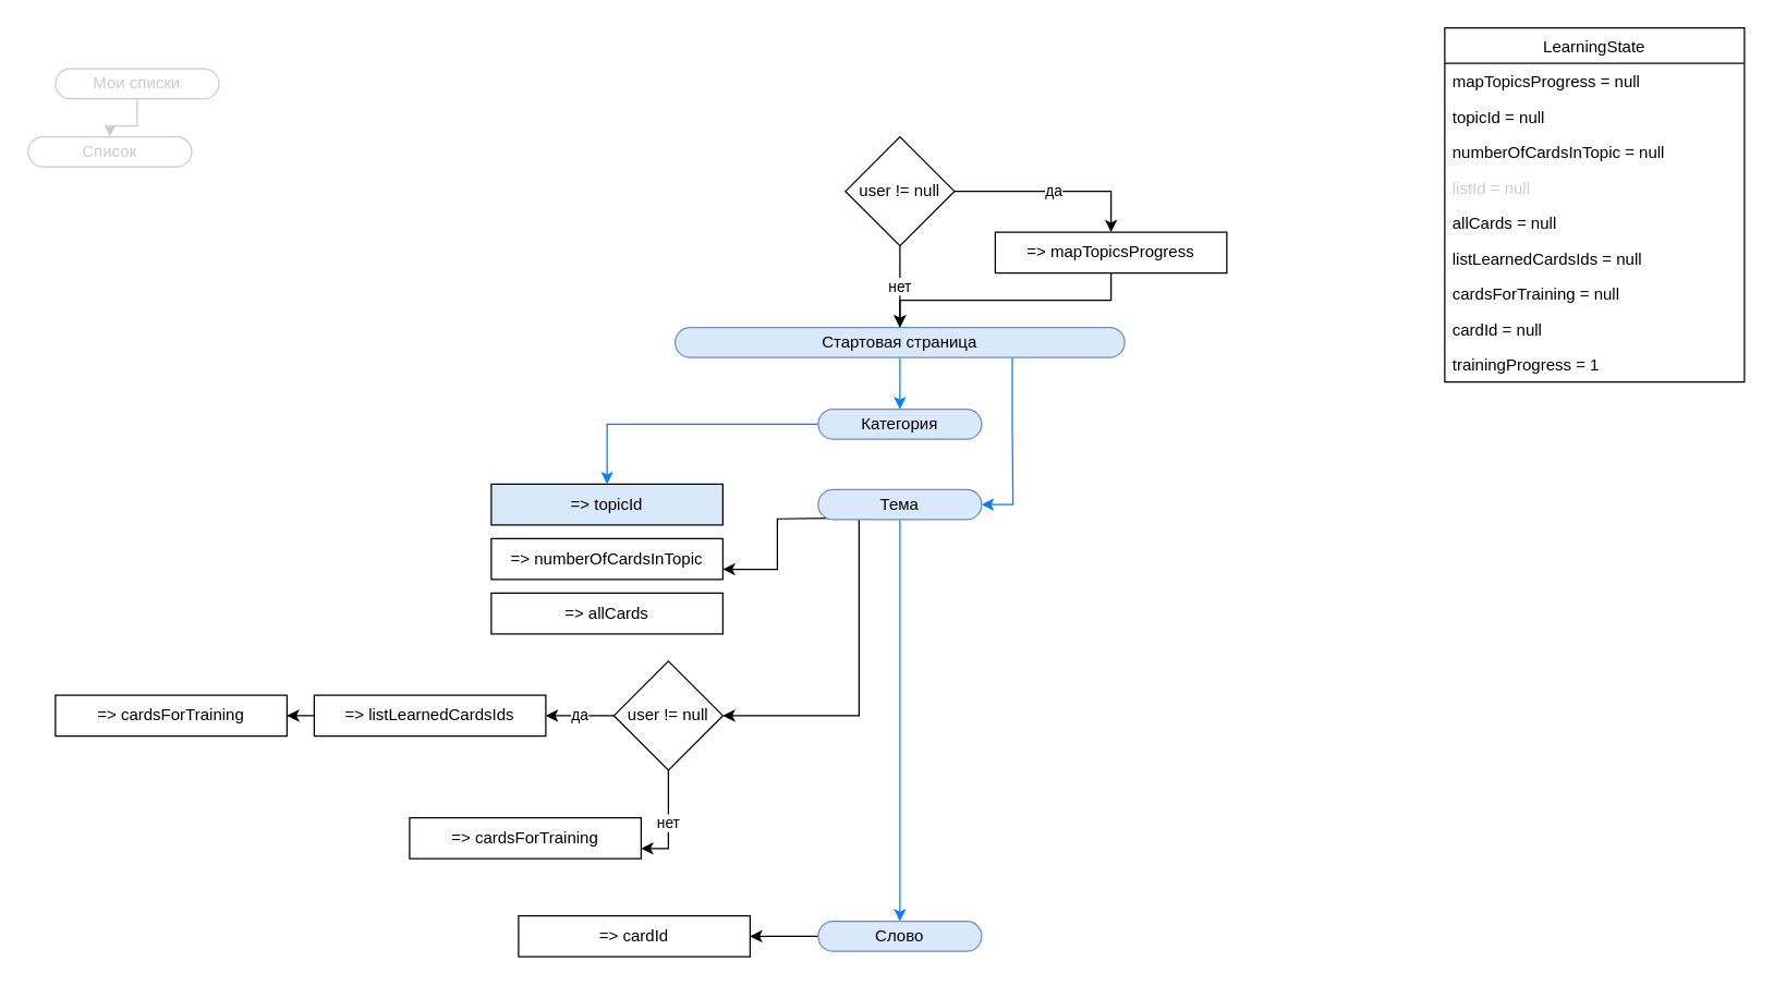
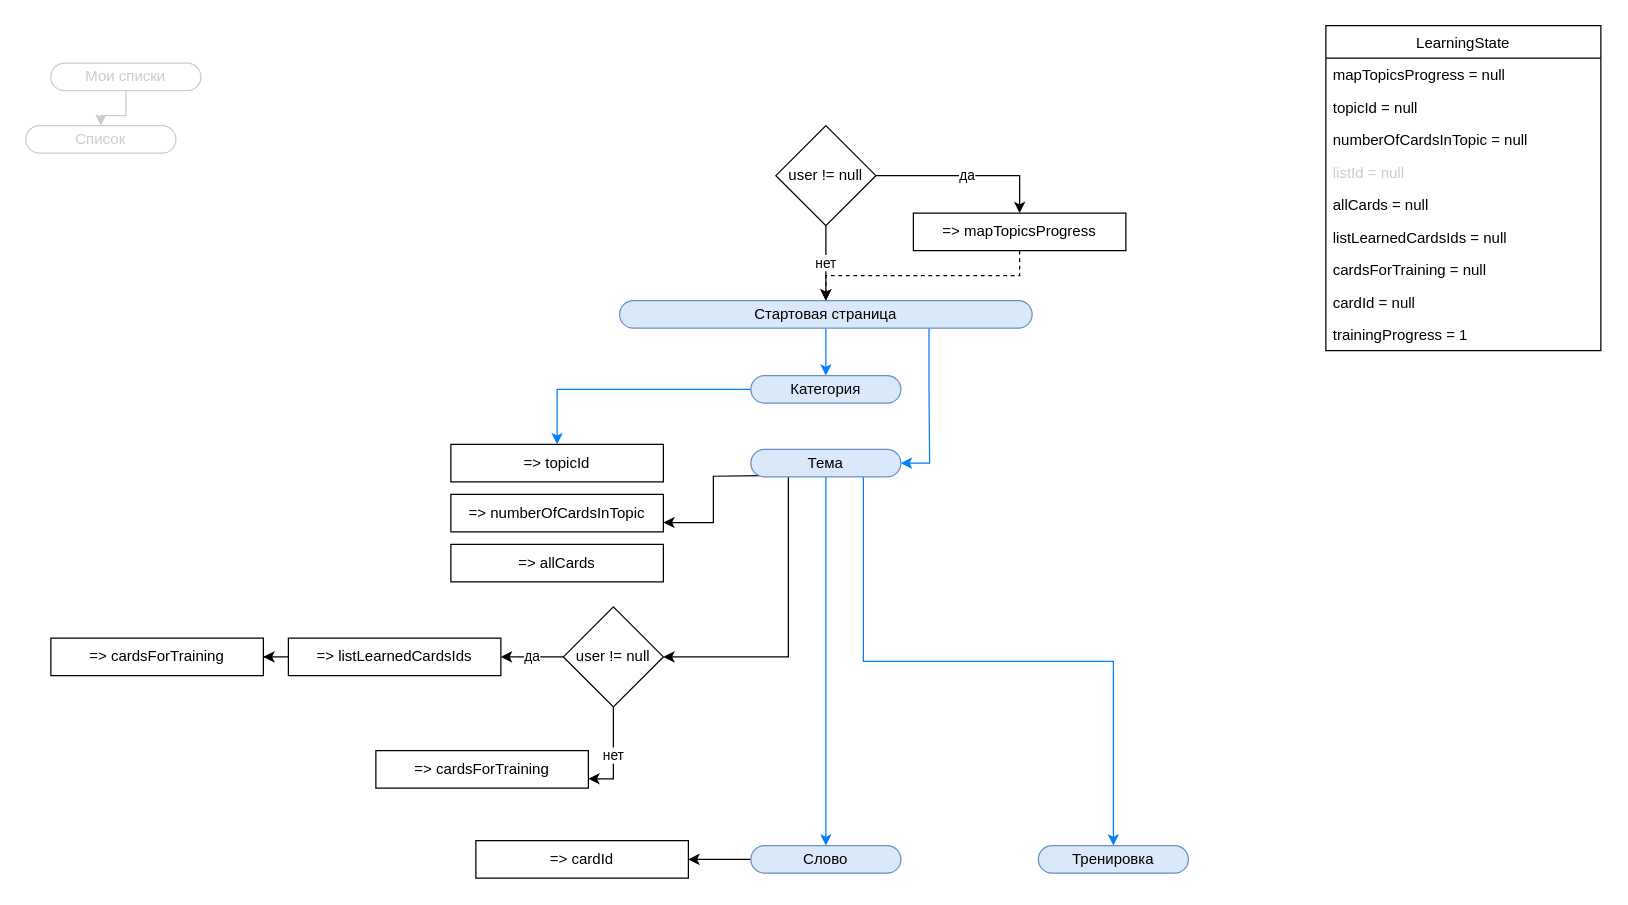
  <mxCell id="0" />
  <mxCell id="1" parent="0" />
  <mxCell id="2" value="LearningState" style="swimlane;fontStyle=0;childLayout=stackLayout;horizontal=1;startSize=26;horizontalStack=0;resizeParent=1;resizeParentMax=0;resizeLast=0;collapsible=1;marginBottom=0;" parent="1" vertex="1"><mxGeometry x="1060" y="20" width="220" height="260" as="geometry" /></mxCell>
  <mxCell id="3" value="mapTopicsProgress = null" style="text;strokeColor=none;fillColor=none;align=left;verticalAlign=top;spacingLeft=4;spacingRight=4;overflow=hidden;rotatable=0;points=[[0,0.5],[1,0.5]];portConstraint=eastwest;fontColor=#000000;" parent="2" vertex="1"><mxGeometry y="26" width="220" height="26" as="geometry" /></mxCell>
  <mxCell id="4" value="topicId = null" style="text;strokeColor=none;fillColor=none;align=left;verticalAlign=top;spacingLeft=4;spacingRight=4;overflow=hidden;rotatable=0;points=[[0,0.5],[1,0.5]];portConstraint=eastwest;" parent="2" vertex="1"><mxGeometry y="52" width="220" height="26" as="geometry" /></mxCell>
  <mxCell id="5" value="numberOfCardsInTopic = null" style="text;strokeColor=none;fillColor=none;align=left;verticalAlign=top;spacingLeft=4;spacingRight=4;overflow=hidden;rotatable=0;points=[[0,0.5],[1,0.5]];portConstraint=eastwest;" parent="2" vertex="1"><mxGeometry y="78" width="220" height="26" as="geometry" /></mxCell>
  <mxCell id="6" value="listId = null" style="text;strokeColor=none;fillColor=none;align=left;verticalAlign=top;spacingLeft=4;spacingRight=4;overflow=hidden;rotatable=0;points=[[0,0.5],[1,0.5]];portConstraint=eastwest;fontColor=#CCCCCC;" parent="2" vertex="1"><mxGeometry y="104" width="220" height="26" as="geometry" /></mxCell>
  <mxCell id="7" value="allCards = null" style="text;strokeColor=none;fillColor=none;align=left;verticalAlign=top;spacingLeft=4;spacingRight=4;overflow=hidden;rotatable=0;points=[[0,0.5],[1,0.5]];portConstraint=eastwest;" parent="2" vertex="1"><mxGeometry y="130" width="220" height="26" as="geometry" /></mxCell>
  <mxCell id="8" value="listLearnedCardsIds = null" style="text;strokeColor=none;fillColor=none;align=left;verticalAlign=top;spacingLeft=4;spacingRight=4;overflow=hidden;rotatable=0;points=[[0,0.5],[1,0.5]];portConstraint=eastwest;" parent="2" vertex="1"><mxGeometry y="156" width="220" height="26" as="geometry" /></mxCell>
  <mxCell id="9" value="cardsForTraining = null" style="text;strokeColor=none;fillColor=none;align=left;verticalAlign=top;spacingLeft=4;spacingRight=4;overflow=hidden;rotatable=0;points=[[0,0.5],[1,0.5]];portConstraint=eastwest;" parent="2" vertex="1"><mxGeometry y="182" width="220" height="26" as="geometry" /></mxCell>
  <mxCell id="10" value="cardId = null" style="text;strokeColor=none;fillColor=none;align=left;verticalAlign=top;spacingLeft=4;spacingRight=4;overflow=hidden;rotatable=0;points=[[0,0.5],[1,0.5]];portConstraint=eastwest;" parent="2" vertex="1"><mxGeometry y="208" width="220" height="26" as="geometry" /></mxCell>
  <mxCell id="11" value="trainingProgress = 1" style="text;strokeColor=none;fillColor=none;align=left;verticalAlign=top;spacingLeft=4;spacingRight=4;overflow=hidden;rotatable=0;points=[[0,0.5],[1,0.5]];portConstraint=eastwest;" parent="2" vertex="1"><mxGeometry y="234" width="220" height="26" as="geometry" /></mxCell>
  <mxCell id="12" style="edgeStyle=orthogonalEdgeStyle;rounded=0;orthogonalLoop=1;jettySize=auto;html=1;exitX=0.5;exitY=1;exitDx=0;exitDy=0;entryX=0.5;entryY=0;entryDx=0;entryDy=0;fontColor=#CCCCCC;strokeWidth=1;strokeColor=#007FFF;" edge="1" parent="1" source="14" target="16"><mxGeometry relative="1" as="geometry" /></mxCell>
  <mxCell id="13" style="edgeStyle=orthogonalEdgeStyle;rounded=0;orthogonalLoop=1;jettySize=auto;html=1;exitX=0.75;exitY=1;exitDx=0;exitDy=0;entryX=1;entryY=0.5;entryDx=0;entryDy=0;fontColor=#CCCCCC;strokeWidth=1;strokeColor=#007FFF;" edge="1" parent="1" source="14" target="21"><mxGeometry relative="1" as="geometry"><Array as="points"><mxPoint x="743" y="311" /><mxPoint x="743" y="370" /></Array></mxGeometry></mxCell>
  <mxCell id="14" value="Стартовая страница" style="rounded=1;whiteSpace=wrap;html=1;arcSize=50;fillColor=#dae8fc;strokeColor=#6c8ebf;" vertex="1" parent="1"><mxGeometry x="495" y="240" width="330" height="22" as="geometry" /></mxCell>
  <mxCell id="15" style="edgeStyle=orthogonalEdgeStyle;rounded=0;orthogonalLoop=1;jettySize=auto;html=1;fontColor=#CCCCCC;strokeWidth=1;strokeColor=#007FFF;" edge="1" parent="1" source="16" target="30"><mxGeometry relative="1" as="geometry" /></mxCell>
  <mxCell id="16" value="Категория" style="rounded=1;whiteSpace=wrap;html=1;arcSize=50;fillColor=#dae8fc;strokeColor=#6c8ebf;" vertex="1" parent="1"><mxGeometry x="600" y="300" width="120" height="22" as="geometry" /></mxCell>
  <mxCell id="17" style="edgeStyle=orthogonalEdgeStyle;rounded=0;orthogonalLoop=1;jettySize=auto;html=1;fontColor=#CCCCCC;strokeColor=#007FFF;strokeWidth=1;" edge="1" parent="1" source="21" target="32"><mxGeometry relative="1" as="geometry" /></mxCell>
+ <mxCell id="18" style="edgeStyle=orthogonalEdgeStyle;rounded=0;orthogonalLoop=1;jettySize=auto;html=1;exitX=0.75;exitY=1;exitDx=0;exitDy=0;fontColor=#CCCCCC;strokeColor=#007FFF;strokeWidth=1;" edge="1" parent="1" source="21" target="42"><mxGeometry relative="1" as="geometry" /></mxCell>
  <mxCell id="19" style="edgeStyle=orthogonalEdgeStyle;rounded=0;orthogonalLoop=1;jettySize=auto;html=1;exitX=0.25;exitY=1;exitDx=0;exitDy=0;entryX=1;entryY=0.5;entryDx=0;entryDy=0;fontColor=#CCCCCC;strokeColor=#000000;strokeWidth=1;" edge="1" parent="1" source="21" target="37"><mxGeometry relative="1" as="geometry" /></mxCell>
  <mxCell id="20" style="edgeStyle=orthogonalEdgeStyle;rounded=0;orthogonalLoop=1;jettySize=auto;html=1;entryX=1;entryY=0.75;entryDx=0;entryDy=0;fontColor=#CCCCCC;strokeWidth=1;" edge="1" parent="1" target="33"><mxGeometry relative="1" as="geometry"><mxPoint x="610" y="380" as="sourcePoint" /></mxGeometry></mxCell>
  <mxCell id="21" value="Тема" style="rounded=1;whiteSpace=wrap;html=1;arcSize=50;fillColor=#dae8fc;strokeColor=#6c8ebf;" vertex="1" parent="1"><mxGeometry x="600" y="359" width="120" height="22" as="geometry" /></mxCell>
  <mxCell id="22" style="edgeStyle=orthogonalEdgeStyle;rounded=0;orthogonalLoop=1;jettySize=auto;html=1;entryX=0.5;entryY=0;entryDx=0;entryDy=0;strokeColor=#CCCCCC;fontColor=#CCCCCC;" edge="1" parent="1" source="23" target="24"><mxGeometry relative="1" as="geometry" /></mxCell>
  <mxCell id="23" value="Мои списки" style="rounded=1;whiteSpace=wrap;html=1;arcSize=50;strokeColor=#CCCCCC;fontColor=#CCCCCC;" vertex="1" parent="1"><mxGeometry x="40" y="50" width="120" height="22" as="geometry" /></mxCell>
  <mxCell id="24" value="Список" style="rounded=1;whiteSpace=wrap;html=1;arcSize=50;strokeColor=#CCCCCC;fontColor=#CCCCCC;" vertex="1" parent="1"><mxGeometry x="20" y="100" width="120" height="22" as="geometry" /></mxCell>
  <mxCell id="25" value="да" style="edgeStyle=orthogonalEdgeStyle;rounded=0;orthogonalLoop=1;jettySize=auto;html=1;entryX=0.5;entryY=0;entryDx=0;entryDy=0;fontColor=#000000;" edge="1" parent="1" source="27" target="29"><mxGeometry relative="1" as="geometry" /></mxCell>
  <mxCell id="26" value="нет" style="edgeStyle=orthogonalEdgeStyle;rounded=0;orthogonalLoop=1;jettySize=auto;html=1;fontColor=#000000;" edge="1" parent="1" source="27" target="14"><mxGeometry relative="1" as="geometry" /></mxCell>
  <mxCell id="27" value="user != null" style="rhombus;whiteSpace=wrap;html=1;fontColor=#000000;" vertex="1" parent="1"><mxGeometry x="620" y="100" width="80" height="80" as="geometry" /></mxCell>
- <mxCell id="28" value="" style="edgeStyle=orthogonalEdgeStyle;rounded=0;orthogonalLoop=1;jettySize=auto;html=1;fontColor=#000000;exitX=0.5;exitY=1;exitDx=0;exitDy=0;" edge="1" parent="1" source="29" target="14"><mxGeometry relative="1" as="geometry" /></mxCell>
+ <mxCell id="28" value="" style="edgeStyle=orthogonalEdgeStyle;rounded=0;orthogonalLoop=1;jettySize=auto;html=1;fontColor=#000000;exitX=0.5;exitY=1;exitDx=0;exitDy=0;dashed=1;" edge="1" parent="1" source="29" target="14"><mxGeometry relative="1" as="geometry" /></mxCell>
  <mxCell id="29" value="&lt;span style=&quot;text-align: left&quot;&gt;=&amp;gt;&amp;nbsp;&lt;/span&gt;&lt;span style=&quot;text-align: left&quot;&gt;mapTopicsProgress&lt;/span&gt;" style="rounded=0;whiteSpace=wrap;html=1;fontColor=#000000;" vertex="1" parent="1"><mxGeometry x="730" y="170" width="170" height="30" as="geometry" /></mxCell>
- <mxCell id="30" value="&lt;span style=&quot;text-align: left&quot;&gt;=&amp;gt;&amp;nbsp;&lt;/span&gt;&lt;span style=&quot;text-align: left&quot;&gt;topicId&lt;/span&gt;&lt;span style=&quot;text-align: left&quot;&gt;&lt;br&gt;&lt;/span&gt;" style="rounded=0;whiteSpace=wrap;html=1;fontColor=#000000;fillColor=#dae8fc;" vertex="1" parent="1"><mxGeometry x="360" y="355" width="170" height="30" as="geometry" /></mxCell>
+ <mxCell id="30" value="&lt;span style=&quot;text-align: left&quot;&gt;=&amp;gt;&amp;nbsp;&lt;/span&gt;&lt;span style=&quot;text-align: left&quot;&gt;topicId&lt;/span&gt;&lt;span style=&quot;text-align: left&quot;&gt;&lt;br&gt;&lt;/span&gt;" style="rounded=0;whiteSpace=wrap;html=1;fontColor=#000000;" vertex="1" parent="1"><mxGeometry x="360" y="355" width="170" height="30" as="geometry" /></mxCell>
  <mxCell id="31" style="edgeStyle=orthogonalEdgeStyle;rounded=0;orthogonalLoop=1;jettySize=auto;html=1;exitX=0;exitY=0.5;exitDx=0;exitDy=0;fontColor=#CCCCCC;strokeColor=#000000;strokeWidth=1;" edge="1" parent="1" source="32" target="43"><mxGeometry relative="1" as="geometry" /></mxCell>
  <mxCell id="32" value="Слово" style="rounded=1;whiteSpace=wrap;html=1;arcSize=50;fillColor=#dae8fc;strokeColor=#6c8ebf;" vertex="1" parent="1"><mxGeometry x="600" y="676" width="120" height="22" as="geometry" /></mxCell>
  <mxCell id="33" value="&lt;span style=&quot;text-align: left&quot;&gt;=&amp;gt;&amp;nbsp;&lt;/span&gt;&lt;span style=&quot;text-align: left&quot;&gt;numberOfCardsInTopic&lt;/span&gt;&lt;span style=&quot;text-align: left&quot;&gt;&lt;br&gt;&lt;/span&gt;" style="rounded=0;whiteSpace=wrap;html=1;fontColor=#000000;" vertex="1" parent="1"><mxGeometry x="360" y="395" width="170" height="30" as="geometry" /></mxCell>
  <mxCell id="34" value="&lt;span style=&quot;text-align: left&quot;&gt;=&amp;gt;&amp;nbsp;&lt;/span&gt;&lt;span style=&quot;text-align: left&quot;&gt;allCards&lt;/span&gt;&lt;span style=&quot;text-align: left&quot;&gt;&lt;br&gt;&lt;/span&gt;" style="rounded=0;whiteSpace=wrap;html=1;fontColor=#000000;" vertex="1" parent="1"><mxGeometry x="360" y="435" width="170" height="30" as="geometry" /></mxCell>
  <mxCell id="35" value="&lt;font color=&quot;#000000&quot;&gt;да&lt;/font&gt;" style="edgeStyle=orthogonalEdgeStyle;rounded=0;orthogonalLoop=1;jettySize=auto;html=1;entryX=1;entryY=0.5;entryDx=0;entryDy=0;fontColor=#CCCCCC;strokeColor=#000000;strokeWidth=1;" edge="1" parent="1" source="37" target="39"><mxGeometry relative="1" as="geometry" /></mxCell>
  <mxCell id="36" value="&lt;font color=&quot;#000000&quot;&gt;нет&lt;/font&gt;" style="edgeStyle=orthogonalEdgeStyle;rounded=0;orthogonalLoop=1;jettySize=auto;html=1;entryX=1;entryY=0.75;entryDx=0;entryDy=0;fontColor=#CCCCCC;strokeColor=#000000;strokeWidth=1;" edge="1" parent="1" source="37" target="41"><mxGeometry relative="1" as="geometry" /></mxCell>
  <mxCell id="37" value="user != null" style="rhombus;whiteSpace=wrap;html=1;fontColor=#000000;" vertex="1" parent="1"><mxGeometry x="450" y="485" width="80" height="80" as="geometry" /></mxCell>
  <mxCell id="38" style="edgeStyle=orthogonalEdgeStyle;rounded=0;orthogonalLoop=1;jettySize=auto;html=1;exitX=0;exitY=0.5;exitDx=0;exitDy=0;fontColor=#CCCCCC;strokeColor=#000000;strokeWidth=1;" edge="1" parent="1" source="39" target="40"><mxGeometry relative="1" as="geometry" /></mxCell>
  <mxCell id="39" value="&lt;span style=&quot;text-align: left&quot;&gt;=&amp;gt;&amp;nbsp;&lt;/span&gt;&lt;span style=&quot;text-align: left&quot;&gt;listLearnedCardsIds&lt;/span&gt;&lt;span style=&quot;text-align: left&quot;&gt;&lt;br&gt;&lt;/span&gt;" style="rounded=0;whiteSpace=wrap;html=1;fontColor=#000000;" vertex="1" parent="1"><mxGeometry x="230" y="510" width="170" height="30" as="geometry" /></mxCell>
  <mxCell id="40" value="&lt;span style=&quot;text-align: left&quot;&gt;=&amp;gt;&amp;nbsp;&lt;/span&gt;&lt;span style=&quot;text-align: left&quot;&gt;cardsForTraining&lt;/span&gt;&lt;span style=&quot;text-align: left&quot;&gt;&lt;br&gt;&lt;/span&gt;" style="rounded=0;whiteSpace=wrap;html=1;fontColor=#000000;" vertex="1" parent="1"><mxGeometry x="40" y="510" width="170" height="30" as="geometry" /></mxCell>
  <mxCell id="41" value="&lt;span style=&quot;text-align: left&quot;&gt;=&amp;gt;&amp;nbsp;&lt;/span&gt;&lt;span style=&quot;text-align: left&quot;&gt;cardsForTraining&lt;/span&gt;&lt;span style=&quot;text-align: left&quot;&gt;&lt;br&gt;&lt;/span&gt;" style="rounded=0;whiteSpace=wrap;html=1;fontColor=#000000;" vertex="1" parent="1"><mxGeometry x="300" y="600" width="170" height="30" as="geometry" /></mxCell>
+ <mxCell id="42" value="Тренировка" style="rounded=1;whiteSpace=wrap;html=1;arcSize=50;fillColor=#dae8fc;strokeColor=#6c8ebf;" vertex="1" parent="1"><mxGeometry x="830" y="676" width="120" height="22" as="geometry" /></mxCell>
  <mxCell id="43" value="&lt;span style=&quot;text-align: left&quot;&gt;=&amp;gt; card&lt;/span&gt;&lt;span style=&quot;text-align: left&quot;&gt;Id&lt;/span&gt;&lt;span style=&quot;text-align: left&quot;&gt;&lt;br&gt;&lt;/span&gt;" style="rounded=0;whiteSpace=wrap;html=1;fontColor=#000000;" vertex="1" parent="1"><mxGeometry x="380" y="672" width="170" height="30" as="geometry" /></mxCell>
